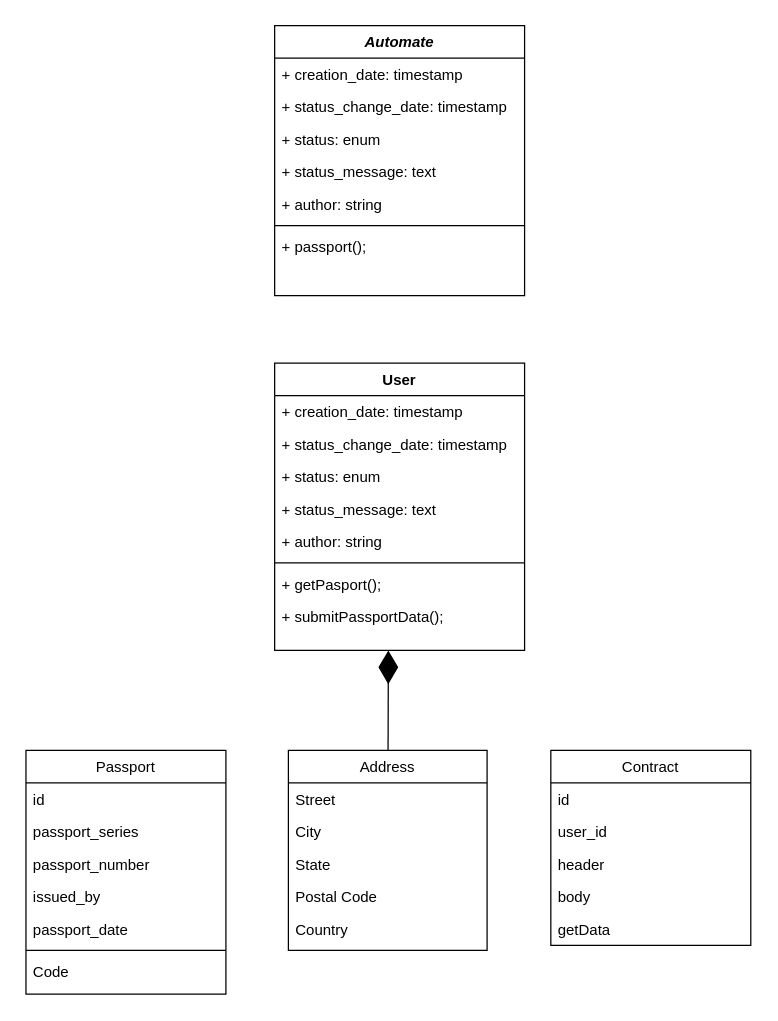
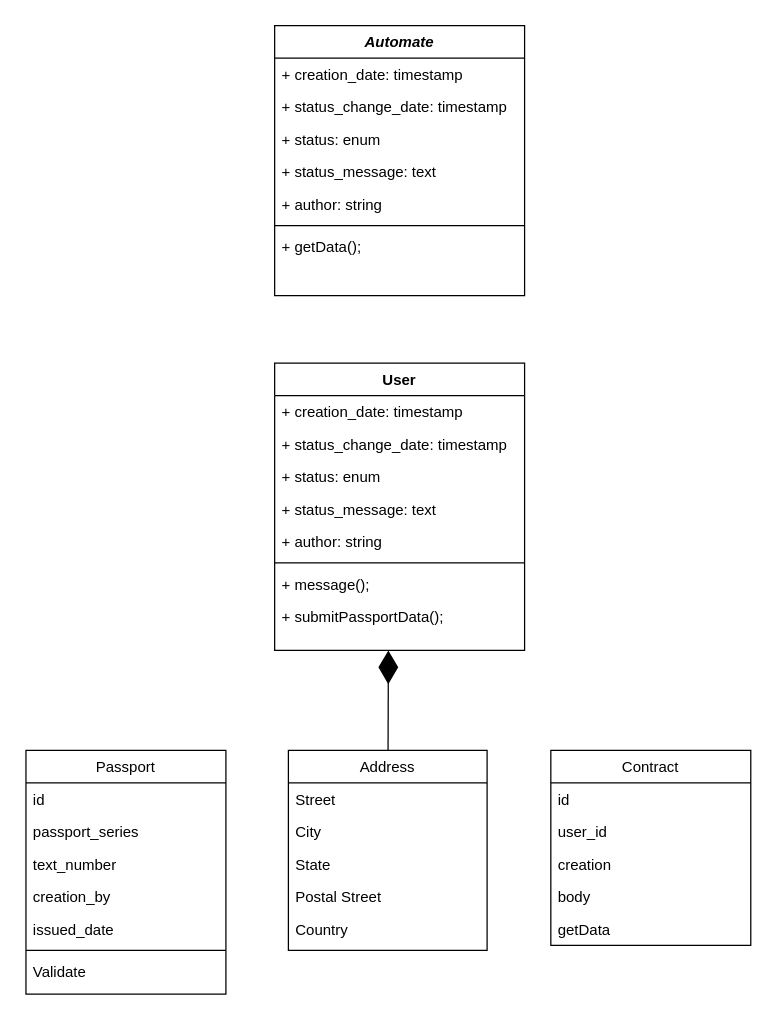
  <mxCell id="0" />
  <mxCell id="1" parent="0" />
  <mxCell id="2" value="Address" style="swimlane;fontStyle=0;align=center;verticalAlign=top;childLayout=stackLayout;horizontal=1;startSize=26;horizontalStack=0;resizeParent=1;resizeLast=0;collapsible=1;marginBottom=0;rounded=0;shadow=0;strokeWidth=1;" parent="1" vertex="1"><mxGeometry x="230" y="600" width="159" height="160" as="geometry"><mxRectangle x="550" y="140" width="160" height="26" as="alternateBounds" /></mxGeometry></mxCell>
  <mxCell id="3" value="Street" style="text;align=left;verticalAlign=top;spacingLeft=4;spacingRight=4;overflow=hidden;rotatable=0;points=[[0,0.5],[1,0.5]];portConstraint=eastwest;" parent="2" vertex="1"><mxGeometry y="26" width="159" height="26" as="geometry" /></mxCell>
  <mxCell id="4" value="City" style="text;align=left;verticalAlign=top;spacingLeft=4;spacingRight=4;overflow=hidden;rotatable=0;points=[[0,0.5],[1,0.5]];portConstraint=eastwest;rounded=0;shadow=0;html=0;" parent="2" vertex="1"><mxGeometry y="52" width="159" height="26" as="geometry" /></mxCell>
  <mxCell id="5" value="State" style="text;align=left;verticalAlign=top;spacingLeft=4;spacingRight=4;overflow=hidden;rotatable=0;points=[[0,0.5],[1,0.5]];portConstraint=eastwest;rounded=0;shadow=0;html=0;" parent="2" vertex="1"><mxGeometry y="78" width="159" height="26" as="geometry" /></mxCell>
- <mxCell id="6" value="Postal Code" style="text;align=left;verticalAlign=top;spacingLeft=4;spacingRight=4;overflow=hidden;rotatable=0;points=[[0,0.5],[1,0.5]];portConstraint=eastwest;rounded=0;shadow=0;html=0;" parent="2" vertex="1"><mxGeometry y="104" width="159" height="26" as="geometry" /></mxCell>
+ <mxCell id="6" value="Postal Street" style="text;align=left;verticalAlign=top;spacingLeft=4;spacingRight=4;overflow=hidden;rotatable=0;points=[[0,0.5],[1,0.5]];portConstraint=eastwest;rounded=0;shadow=0;html=0;" parent="2" vertex="1"><mxGeometry y="104" width="159" height="26" as="geometry" /></mxCell>
  <mxCell id="7" value="Country" style="text;align=left;verticalAlign=top;spacingLeft=4;spacingRight=4;overflow=hidden;rotatable=0;points=[[0,0.5],[1,0.5]];portConstraint=eastwest;rounded=0;shadow=0;html=0;" parent="2" vertex="1"><mxGeometry y="130" width="159" height="26" as="geometry" /></mxCell>
  <mxCell id="8" value="Passport" style="swimlane;fontStyle=0;align=center;verticalAlign=top;childLayout=stackLayout;horizontal=1;startSize=26;horizontalStack=0;resizeParent=1;resizeLast=0;collapsible=1;marginBottom=0;rounded=0;shadow=0;strokeWidth=1;" vertex="1" parent="1"><mxGeometry x="20" y="600" width="160" height="195" as="geometry"><mxRectangle x="550" y="140" width="160" height="26" as="alternateBounds" /></mxGeometry></mxCell>
  <mxCell id="9" value="id" style="text;align=left;verticalAlign=top;spacingLeft=4;spacingRight=4;overflow=hidden;rotatable=0;points=[[0,0.5],[1,0.5]];portConstraint=eastwest;" vertex="1" parent="8"><mxGeometry y="26" width="160" height="26" as="geometry" /></mxCell>
  <mxCell id="10" value="passport_series" style="text;align=left;verticalAlign=top;spacingLeft=4;spacingRight=4;overflow=hidden;rotatable=0;points=[[0,0.5],[1,0.5]];portConstraint=eastwest;rounded=0;shadow=0;html=0;" vertex="1" parent="8"><mxGeometry y="52" width="160" height="26" as="geometry" /></mxCell>
- <mxCell id="11" value="passport_number" style="text;align=left;verticalAlign=top;spacingLeft=4;spacingRight=4;overflow=hidden;rotatable=0;points=[[0,0.5],[1,0.5]];portConstraint=eastwest;rounded=0;shadow=0;html=0;" vertex="1" parent="8"><mxGeometry y="78" width="160" height="26" as="geometry" /></mxCell>
- <mxCell id="12" value="issued_by" style="text;align=left;verticalAlign=top;spacingLeft=4;spacingRight=4;overflow=hidden;rotatable=0;points=[[0,0.5],[1,0.5]];portConstraint=eastwest;rounded=0;shadow=0;html=0;" vertex="1" parent="8"><mxGeometry y="104" width="160" height="26" as="geometry" /></mxCell>
- <mxCell id="13" value="passport_date" style="text;align=left;verticalAlign=top;spacingLeft=4;spacingRight=4;overflow=hidden;rotatable=0;points=[[0,0.5],[1,0.5]];portConstraint=eastwest;rounded=0;shadow=0;html=0;" vertex="1" parent="8"><mxGeometry y="130" width="160" height="26" as="geometry" /></mxCell>
+ <mxCell id="11" value="text_number" style="text;align=left;verticalAlign=top;spacingLeft=4;spacingRight=4;overflow=hidden;rotatable=0;points=[[0,0.5],[1,0.5]];portConstraint=eastwest;rounded=0;shadow=0;html=0;" vertex="1" parent="8"><mxGeometry y="78" width="160" height="26" as="geometry" /></mxCell>
+ <mxCell id="12" value="creation_by" style="text;align=left;verticalAlign=top;spacingLeft=4;spacingRight=4;overflow=hidden;rotatable=0;points=[[0,0.5],[1,0.5]];portConstraint=eastwest;rounded=0;shadow=0;html=0;" vertex="1" parent="8"><mxGeometry y="104" width="160" height="26" as="geometry" /></mxCell>
+ <mxCell id="13" value="issued_date" style="text;align=left;verticalAlign=top;spacingLeft=4;spacingRight=4;overflow=hidden;rotatable=0;points=[[0,0.5],[1,0.5]];portConstraint=eastwest;rounded=0;shadow=0;html=0;" vertex="1" parent="8"><mxGeometry y="130" width="160" height="26" as="geometry" /></mxCell>
  <mxCell id="14" value="" style="line;html=1;strokeWidth=1;align=left;verticalAlign=middle;spacingTop=-1;spacingLeft=3;spacingRight=3;rotatable=0;labelPosition=right;points=[];portConstraint=eastwest;" vertex="1" parent="8"><mxGeometry y="156" width="160" height="8" as="geometry" /></mxCell>
- <mxCell id="15" value="Code" style="text;align=left;verticalAlign=top;spacingLeft=4;spacingRight=4;overflow=hidden;rotatable=0;points=[[0,0.5],[1,0.5]];portConstraint=eastwest;" vertex="1" parent="8"><mxGeometry y="164" width="160" height="26" as="geometry" /></mxCell>
+ <mxCell id="15" value="Validate" style="text;align=left;verticalAlign=top;spacingLeft=4;spacingRight=4;overflow=hidden;rotatable=0;points=[[0,0.5],[1,0.5]];portConstraint=eastwest;" vertex="1" parent="8"><mxGeometry y="164" width="160" height="26" as="geometry" /></mxCell>
  <mxCell id="16" value="Contract" style="swimlane;fontStyle=0;align=center;verticalAlign=top;childLayout=stackLayout;horizontal=1;startSize=26;horizontalStack=0;resizeParent=1;resizeLast=0;collapsible=1;marginBottom=0;rounded=0;shadow=0;strokeWidth=1;" vertex="1" parent="1"><mxGeometry x="440" y="600" width="160" height="156" as="geometry"><mxRectangle x="550" y="140" width="160" height="26" as="alternateBounds" /></mxGeometry></mxCell>
  <mxCell id="17" value="id" style="text;align=left;verticalAlign=top;spacingLeft=4;spacingRight=4;overflow=hidden;rotatable=0;points=[[0,0.5],[1,0.5]];portConstraint=eastwest;" vertex="1" parent="16"><mxGeometry y="26" width="160" height="26" as="geometry" /></mxCell>
  <mxCell id="18" value="user_id" style="text;align=left;verticalAlign=top;spacingLeft=4;spacingRight=4;overflow=hidden;rotatable=0;points=[[0,0.5],[1,0.5]];portConstraint=eastwest;rounded=0;shadow=0;html=0;" vertex="1" parent="16"><mxGeometry y="52" width="160" height="26" as="geometry" /></mxCell>
- <mxCell id="19" value="header" style="text;align=left;verticalAlign=top;spacingLeft=4;spacingRight=4;overflow=hidden;rotatable=0;points=[[0,0.5],[1,0.5]];portConstraint=eastwest;" vertex="1" parent="16"><mxGeometry y="78" width="160" height="26" as="geometry" /></mxCell>
+ <mxCell id="19" value="creation" style="text;align=left;verticalAlign=top;spacingLeft=4;spacingRight=4;overflow=hidden;rotatable=0;points=[[0,0.5],[1,0.5]];portConstraint=eastwest;" vertex="1" parent="16"><mxGeometry y="78" width="160" height="26" as="geometry" /></mxCell>
  <mxCell id="20" value="body" style="text;align=left;verticalAlign=top;spacingLeft=4;spacingRight=4;overflow=hidden;rotatable=0;points=[[0,0.5],[1,0.5]];portConstraint=eastwest;" vertex="1" parent="16"><mxGeometry y="104" width="160" height="26" as="geometry" /></mxCell>
  <mxCell id="21" value="getData" style="text;align=left;verticalAlign=top;spacingLeft=4;spacingRight=4;overflow=hidden;rotatable=0;points=[[0,0.5],[1,0.5]];portConstraint=eastwest;" vertex="1" parent="16"><mxGeometry y="130" width="160" height="26" as="geometry" /></mxCell>
  <mxCell id="22" value="" style="endArrow=diamondThin;endFill=1;endSize=24;html=1;rounded=0;" edge="1" parent="1" source="2"><mxGeometry width="160" relative="1" as="geometry"><mxPoint x="140" y="640" as="sourcePoint" /><mxPoint x="310" y="520" as="targetPoint" /></mxGeometry></mxCell>
  <mxCell id="23" value="Automate" style="swimlane;fontStyle=3;align=center;verticalAlign=top;childLayout=stackLayout;horizontal=1;startSize=26;horizontalStack=0;resizeParent=1;resizeLast=0;collapsible=1;marginBottom=0;rounded=0;shadow=0;strokeWidth=1;" vertex="1" parent="1"><mxGeometry x="219" y="20" width="200" height="216" as="geometry"><mxRectangle x="550" y="140" width="160" height="26" as="alternateBounds" /></mxGeometry></mxCell>
  <mxCell id="24" value="+ creation_date: timestamp" style="text;align=left;verticalAlign=top;spacingLeft=4;spacingRight=4;overflow=hidden;rotatable=0;points=[[0,0.5],[1,0.5]];portConstraint=eastwest;" vertex="1" parent="23"><mxGeometry y="26" width="200" height="26" as="geometry" /></mxCell>
  <mxCell id="25" value="+ status_change_date: timestamp" style="text;align=left;verticalAlign=top;spacingLeft=4;spacingRight=4;overflow=hidden;rotatable=0;points=[[0,0.5],[1,0.5]];portConstraint=eastwest;rounded=0;shadow=0;html=0;" vertex="1" parent="23"><mxGeometry y="52" width="200" height="26" as="geometry" /></mxCell>
  <mxCell id="26" value="+ status: enum" style="text;align=left;verticalAlign=top;spacingLeft=4;spacingRight=4;overflow=hidden;rotatable=0;points=[[0,0.5],[1,0.5]];portConstraint=eastwest;rounded=0;shadow=0;html=0;" vertex="1" parent="23"><mxGeometry y="78" width="200" height="26" as="geometry" /></mxCell>
  <mxCell id="27" value="+ status_message: text" style="text;align=left;verticalAlign=top;spacingLeft=4;spacingRight=4;overflow=hidden;rotatable=0;points=[[0,0.5],[1,0.5]];portConstraint=eastwest;rounded=0;shadow=0;html=0;" vertex="1" parent="23"><mxGeometry y="104" width="200" height="26" as="geometry" /></mxCell>
  <mxCell id="28" value="+ author: string" style="text;align=left;verticalAlign=top;spacingLeft=4;spacingRight=4;overflow=hidden;rotatable=0;points=[[0,0.5],[1,0.5]];portConstraint=eastwest;rounded=0;shadow=0;html=0;" vertex="1" parent="23"><mxGeometry y="130" width="200" height="26" as="geometry" /></mxCell>
  <mxCell id="29" value="" style="line;html=1;strokeWidth=1;align=left;verticalAlign=middle;spacingTop=-1;spacingLeft=3;spacingRight=3;rotatable=0;labelPosition=right;points=[];portConstraint=eastwest;" vertex="1" parent="23"><mxGeometry y="156" width="200" height="8" as="geometry" /></mxCell>
- <mxCell id="30" value="+ passport();" style="text;align=left;verticalAlign=top;spacingLeft=4;spacingRight=4;overflow=hidden;rotatable=0;points=[[0,0.5],[1,0.5]];portConstraint=eastwest;" vertex="1" parent="23"><mxGeometry y="164" width="200" height="26" as="geometry" /></mxCell>
+ <mxCell id="30" value="+ getData();" style="text;align=left;verticalAlign=top;spacingLeft=4;spacingRight=4;overflow=hidden;rotatable=0;points=[[0,0.5],[1,0.5]];portConstraint=eastwest;" vertex="1" parent="23"><mxGeometry y="164" width="200" height="26" as="geometry" /></mxCell>
  <mxCell id="31" value="User" style="swimlane;fontStyle=1;align=center;verticalAlign=top;childLayout=stackLayout;horizontal=1;startSize=26;horizontalStack=0;resizeParent=1;resizeLast=0;collapsible=1;marginBottom=0;rounded=0;shadow=0;strokeWidth=1;" vertex="1" parent="1"><mxGeometry x="219" y="290" width="200" height="230" as="geometry"><mxRectangle x="550" y="140" width="160" height="26" as="alternateBounds" /></mxGeometry></mxCell>
  <mxCell id="32" value="+ creation_date: timestamp" style="text;align=left;verticalAlign=top;spacingLeft=4;spacingRight=4;overflow=hidden;rotatable=0;points=[[0,0.5],[1,0.5]];portConstraint=eastwest;" vertex="1" parent="31"><mxGeometry y="26" width="200" height="26" as="geometry" /></mxCell>
  <mxCell id="33" value="+ status_change_date: timestamp" style="text;align=left;verticalAlign=top;spacingLeft=4;spacingRight=4;overflow=hidden;rotatable=0;points=[[0,0.5],[1,0.5]];portConstraint=eastwest;rounded=0;shadow=0;html=0;" vertex="1" parent="31"><mxGeometry y="52" width="200" height="26" as="geometry" /></mxCell>
  <mxCell id="34" value="+ status: enum" style="text;align=left;verticalAlign=top;spacingLeft=4;spacingRight=4;overflow=hidden;rotatable=0;points=[[0,0.5],[1,0.5]];portConstraint=eastwest;rounded=0;shadow=0;html=0;" vertex="1" parent="31"><mxGeometry y="78" width="200" height="26" as="geometry" /></mxCell>
  <mxCell id="35" value="+ status_message: text" style="text;align=left;verticalAlign=top;spacingLeft=4;spacingRight=4;overflow=hidden;rotatable=0;points=[[0,0.5],[1,0.5]];portConstraint=eastwest;rounded=0;shadow=0;html=0;" vertex="1" parent="31"><mxGeometry y="104" width="200" height="26" as="geometry" /></mxCell>
  <mxCell id="36" value="+ author: string" style="text;align=left;verticalAlign=top;spacingLeft=4;spacingRight=4;overflow=hidden;rotatable=0;points=[[0,0.5],[1,0.5]];portConstraint=eastwest;rounded=0;shadow=0;html=0;" vertex="1" parent="31"><mxGeometry y="130" width="200" height="26" as="geometry" /></mxCell>
  <mxCell id="37" value="" style="line;html=1;strokeWidth=1;align=left;verticalAlign=middle;spacingTop=-1;spacingLeft=3;spacingRight=3;rotatable=0;labelPosition=right;points=[];portConstraint=eastwest;" vertex="1" parent="31"><mxGeometry y="156" width="200" height="8" as="geometry" /></mxCell>
- <mxCell id="38" value="+ getPasport();" style="text;align=left;verticalAlign=top;spacingLeft=4;spacingRight=4;overflow=hidden;rotatable=0;points=[[0,0.5],[1,0.5]];portConstraint=eastwest;" vertex="1" parent="31"><mxGeometry y="164" width="200" height="26" as="geometry" /></mxCell>
+ <mxCell id="38" value="+ message();" style="text;align=left;verticalAlign=top;spacingLeft=4;spacingRight=4;overflow=hidden;rotatable=0;points=[[0,0.5],[1,0.5]];portConstraint=eastwest;" vertex="1" parent="31"><mxGeometry y="164" width="200" height="26" as="geometry" /></mxCell>
  <mxCell id="39" value="+ submitPassportData();" style="text;align=left;verticalAlign=top;spacingLeft=4;spacingRight=4;overflow=hidden;rotatable=0;points=[[0,0.5],[1,0.5]];portConstraint=eastwest;" vertex="1" parent="31"><mxGeometry y="190" width="200" height="26" as="geometry" /></mxCell>
